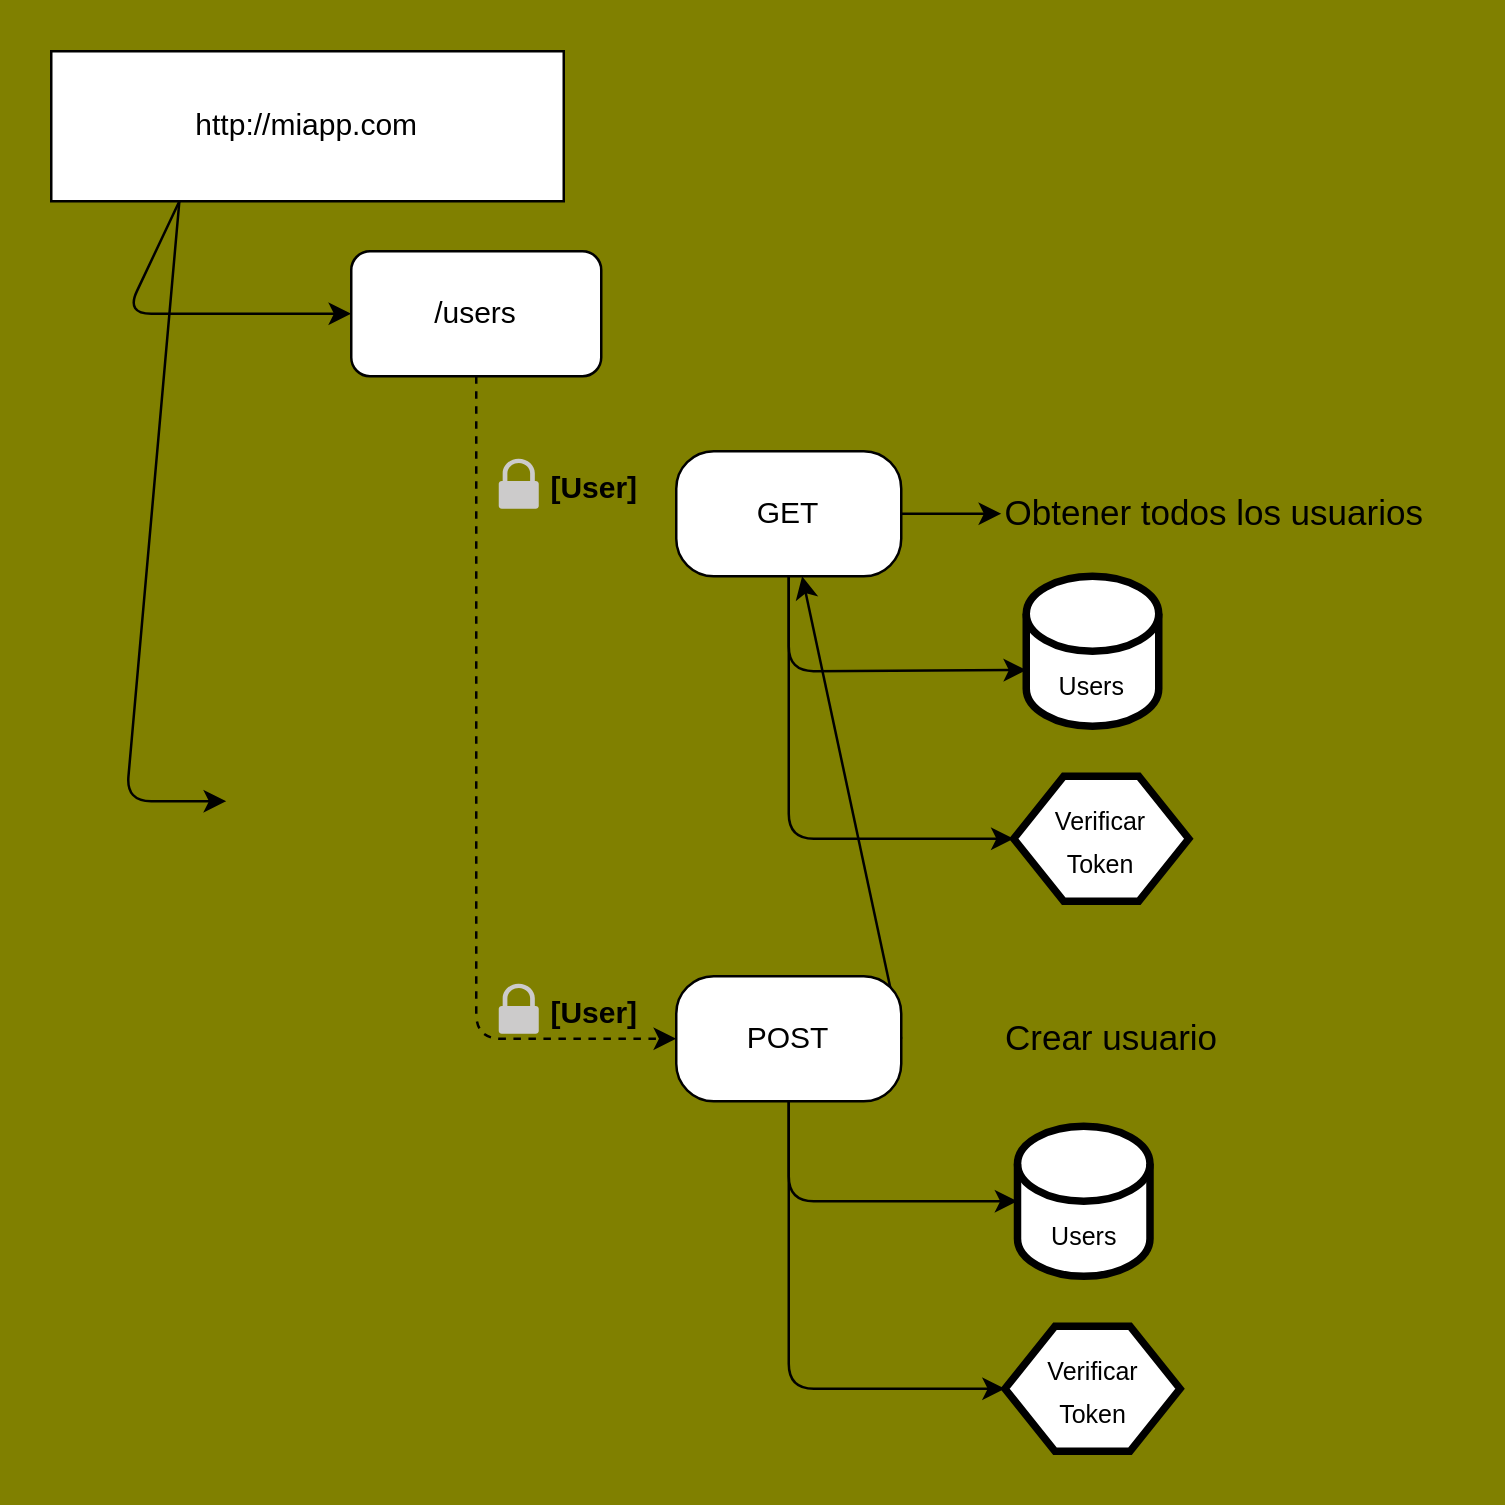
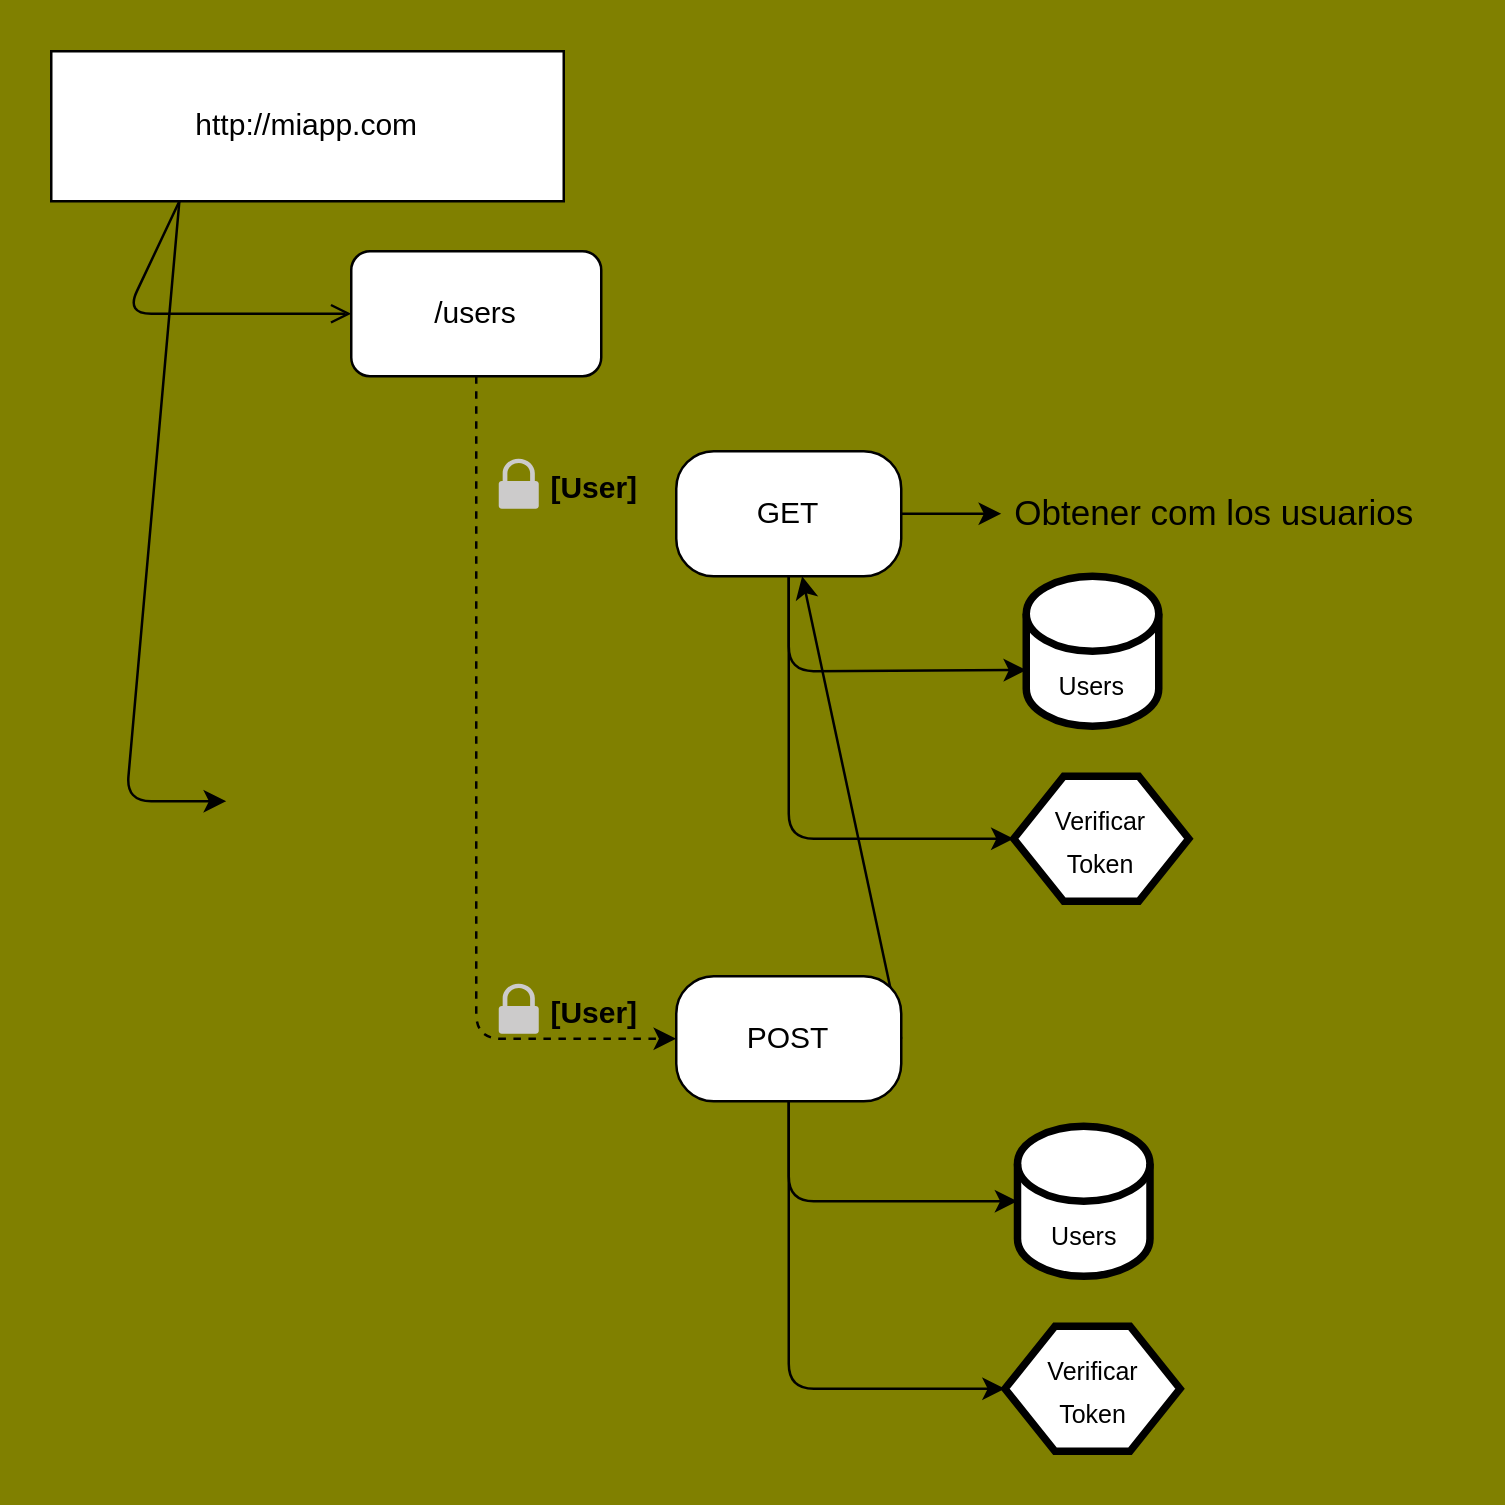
  <mxCell id="0" />
  <mxCell id="1" parent="0" />
- <mxCell id="2" style="edgeStyle=none;html=1;exitX=0.25;exitY=1;exitDx=0;exitDy=0;entryX=0;entryY=0.5;entryDx=0;entryDy=0;" edge="1" parent="1" source="4" target="6"><mxGeometry relative="1" as="geometry"><mxPoint x="50" y="150" as="targetPoint" /><Array as="points"><mxPoint x="50" y="125" /></Array></mxGeometry></mxCell>
+ <mxCell id="2" style="edgeStyle=none;html=1;exitX=0.25;exitY=1;exitDx=0;exitDy=0;entryX=0;entryY=0.5;entryDx=0;entryDy=0;endArrow=open;" edge="1" parent="1" source="4" target="6"><mxGeometry relative="1" as="geometry"><mxPoint x="50" y="150" as="targetPoint" /><Array as="points"><mxPoint x="50" y="125" /></Array></mxGeometry></mxCell>
  <mxCell id="3" style="edgeStyle=none;html=1;exitX=0.25;exitY=1;exitDx=0;exitDy=0;" edge="1" parent="1" source="4"><mxGeometry relative="1" as="geometry"><mxPoint x="90" y="320" as="targetPoint" /><Array as="points"><mxPoint x="50" y="320" /></Array></mxGeometry></mxCell>
  <mxCell id="4" value="http://miapp.com" style="rounded=0;whiteSpace=wrap;html=1;" vertex="1" parent="1"><mxGeometry x="20" y="20" width="205" height="60" as="geometry" /></mxCell>
  <mxCell id="5" style="edgeStyle=none;html=1;exitX=0.5;exitY=1;exitDx=0;exitDy=0;fontSize=12;entryX=0;entryY=0.5;entryDx=0;entryDy=0;dashed=1;" edge="1" parent="1" source="6" target="19"><mxGeometry relative="1" as="geometry"><mxPoint x="190" y="430" as="targetPoint" /><Array as="points"><mxPoint x="190" y="415" /></Array></mxGeometry></mxCell>
  <mxCell id="6" value="/users" style="rounded=1;whiteSpace=wrap;html=1;" vertex="1" parent="1"><mxGeometry x="140" y="100" width="100" height="50" as="geometry" /></mxCell>
  <mxCell id="7" style="edgeStyle=none;html=1;exitX=1;exitY=0.5;exitDx=0;exitDy=0;" edge="1" parent="1" source="10"><mxGeometry relative="1" as="geometry"><mxPoint x="400" y="205" as="targetPoint" /></mxGeometry></mxCell>
  <mxCell id="8" style="edgeStyle=none;html=1;exitX=0.5;exitY=1;exitDx=0;exitDy=0;fontSize=14;entryX=0;entryY=0.5;entryDx=0;entryDy=0;" edge="1" parent="1" source="10" target="13"><mxGeometry relative="1" as="geometry"><mxPoint x="401.5" y="335" as="targetPoint" /><Array as="points"><mxPoint x="315" y="335" /></Array></mxGeometry></mxCell>
  <mxCell id="9" style="edgeStyle=none;html=1;exitX=0.5;exitY=1;exitDx=0;exitDy=0;entryX=0;entryY=0;entryDx=0;entryDy=37.5;entryPerimeter=0;fontSize=10;" edge="1" parent="1" source="10" target="12"><mxGeometry relative="1" as="geometry"><Array as="points"><mxPoint x="315" y="268" /></Array></mxGeometry></mxCell>
  <mxCell id="10" value="GET" style="rounded=1;whiteSpace=wrap;html=1;arcSize=30;" vertex="1" parent="1"><mxGeometry x="270" y="180" width="90" height="50" as="geometry" /></mxCell>
- <mxCell id="11" value="&lt;font style=&quot;font-size: 14px;&quot;&gt;Obtener todos los usuarios&lt;/font&gt;" style="text;html=1;align=center;verticalAlign=middle;resizable=0;points=[];autosize=1;strokeWidth=3;" vertex="1" parent="1"><mxGeometry x="390" y="190" width="190" height="30" as="geometry" /></mxCell>
+ <mxCell id="11" value="&lt;font style=&quot;font-size: 14px;&quot;&gt;Obtener com los usuarios&lt;/font&gt;" style="text;html=1;align=center;verticalAlign=middle;resizable=0;points=[];autosize=1;strokeWidth=3;" vertex="1" parent="1"><mxGeometry x="390" y="190" width="190" height="30" as="geometry" /></mxCell>
  <mxCell id="12" value="&lt;font style=&quot;font-size: 10px;&quot;&gt;Users&lt;/font&gt;" style="shape=cylinder3;whiteSpace=wrap;html=1;boundedLbl=1;backgroundOutline=1;size=15;strokeWidth=3;fontSize=14;" vertex="1" parent="1"><mxGeometry x="410" y="230" width="53" height="60" as="geometry" /></mxCell>
  <mxCell id="13" value="&lt;font style=&quot;font-size: 10px;&quot;&gt;Verificar &lt;br&gt;Token&lt;/font&gt;" style="shape=hexagon;perimeter=hexagonPerimeter2;whiteSpace=wrap;html=1;fixedSize=1;strokeWidth=3;fontSize=14;" vertex="1" parent="1"><mxGeometry x="405" y="310" width="70" height="50" as="geometry" /></mxCell>
  <mxCell id="14" value="&lt;b&gt;&lt;font style=&quot;font-size: 12px;&quot;&gt;[User]&lt;/font&gt;&lt;/b&gt;" style="text;html=1;align=center;verticalAlign=middle;resizable=0;points=[];autosize=1;strokeColor=none;fillColor=none;fontSize=10;" vertex="1" parent="1"><mxGeometry x="207" y="180" width="60" height="30" as="geometry" /></mxCell>
  <mxCell id="15" value="" style="sketch=0;pointerEvents=1;shadow=0;dashed=0;html=1;strokeColor=none;labelPosition=center;verticalLabelPosition=bottom;verticalAlign=top;outlineConnect=0;align=center;shape=mxgraph.office.security.lock_protected;fillColor=#CCCBCB;strokeWidth=3;fontSize=12;" vertex="1" parent="1"><mxGeometry x="199" y="183" width="16" height="20" as="geometry" /></mxCell>
  <mxCell id="16" style="edgeStyle=none;html=1;exitX=1;exitY=0.5;exitDx=0;exitDy=0;fontSize=12;" edge="1" parent="1" source="19" target="10"><mxGeometry relative="1" as="geometry" /></mxCell>
  <mxCell id="17" style="edgeStyle=none;html=1;exitX=0.5;exitY=1;exitDx=0;exitDy=0;entryX=0;entryY=0.5;entryDx=0;entryDy=0;entryPerimeter=0;fontSize=12;" edge="1" parent="1" source="19" target="23"><mxGeometry relative="1" as="geometry"><Array as="points"><mxPoint x="315" y="480" /></Array></mxGeometry></mxCell>
  <mxCell id="18" style="edgeStyle=none;html=1;exitX=0.5;exitY=1;exitDx=0;exitDy=0;entryX=0;entryY=0.5;entryDx=0;entryDy=0;fontSize=12;" edge="1" parent="1" source="19" target="24"><mxGeometry relative="1" as="geometry"><Array as="points"><mxPoint x="315" y="555" /></Array></mxGeometry></mxCell>
  <mxCell id="19" value="POST" style="rounded=1;whiteSpace=wrap;html=1;arcSize=30;" vertex="1" parent="1"><mxGeometry x="270" y="390" width="90" height="50" as="geometry" /></mxCell>
  <mxCell id="20" value="" style="sketch=0;pointerEvents=1;shadow=0;dashed=0;html=1;strokeColor=none;labelPosition=center;verticalLabelPosition=bottom;verticalAlign=top;outlineConnect=0;align=center;shape=mxgraph.office.security.lock_protected;fillColor=#CCCBCB;strokeWidth=3;fontSize=12;" vertex="1" parent="1"><mxGeometry x="199" y="393" width="16" height="20" as="geometry" /></mxCell>
  <mxCell id="21" value="&lt;b&gt;&lt;font style=&quot;font-size: 12px;&quot;&gt;[User]&lt;/font&gt;&lt;/b&gt;" style="text;html=1;align=center;verticalAlign=middle;resizable=0;points=[];autosize=1;strokeColor=none;fillColor=none;fontSize=10;" vertex="1" parent="1"><mxGeometry x="207" y="390" width="60" height="30" as="geometry" /></mxCell>
- <mxCell id="22" value="&lt;span style=&quot;font-size: 14px;&quot;&gt;Crear usuario&lt;/span&gt;" style="text;html=1;align=left;verticalAlign=middle;resizable=0;points=[];autosize=1;strokeWidth=3;" vertex="1" parent="1"><mxGeometry x="400" y="400" width="110" height="30" as="geometry" /></mxCell>
  <mxCell id="23" value="&lt;font style=&quot;font-size: 10px;&quot;&gt;Users&lt;/font&gt;" style="shape=cylinder3;whiteSpace=wrap;html=1;boundedLbl=1;backgroundOutline=1;size=15;strokeWidth=3;fontSize=14;" vertex="1" parent="1"><mxGeometry x="406.5" y="450" width="53" height="60" as="geometry" /></mxCell>
  <mxCell id="24" value="&lt;font style=&quot;font-size: 10px;&quot;&gt;Verificar &lt;br&gt;Token&lt;/font&gt;" style="shape=hexagon;perimeter=hexagonPerimeter2;whiteSpace=wrap;html=1;fixedSize=1;strokeWidth=3;fontSize=14;" vertex="1" parent="1"><mxGeometry x="401.5" y="530" width="70" height="50" as="geometry" /></mxCell>
